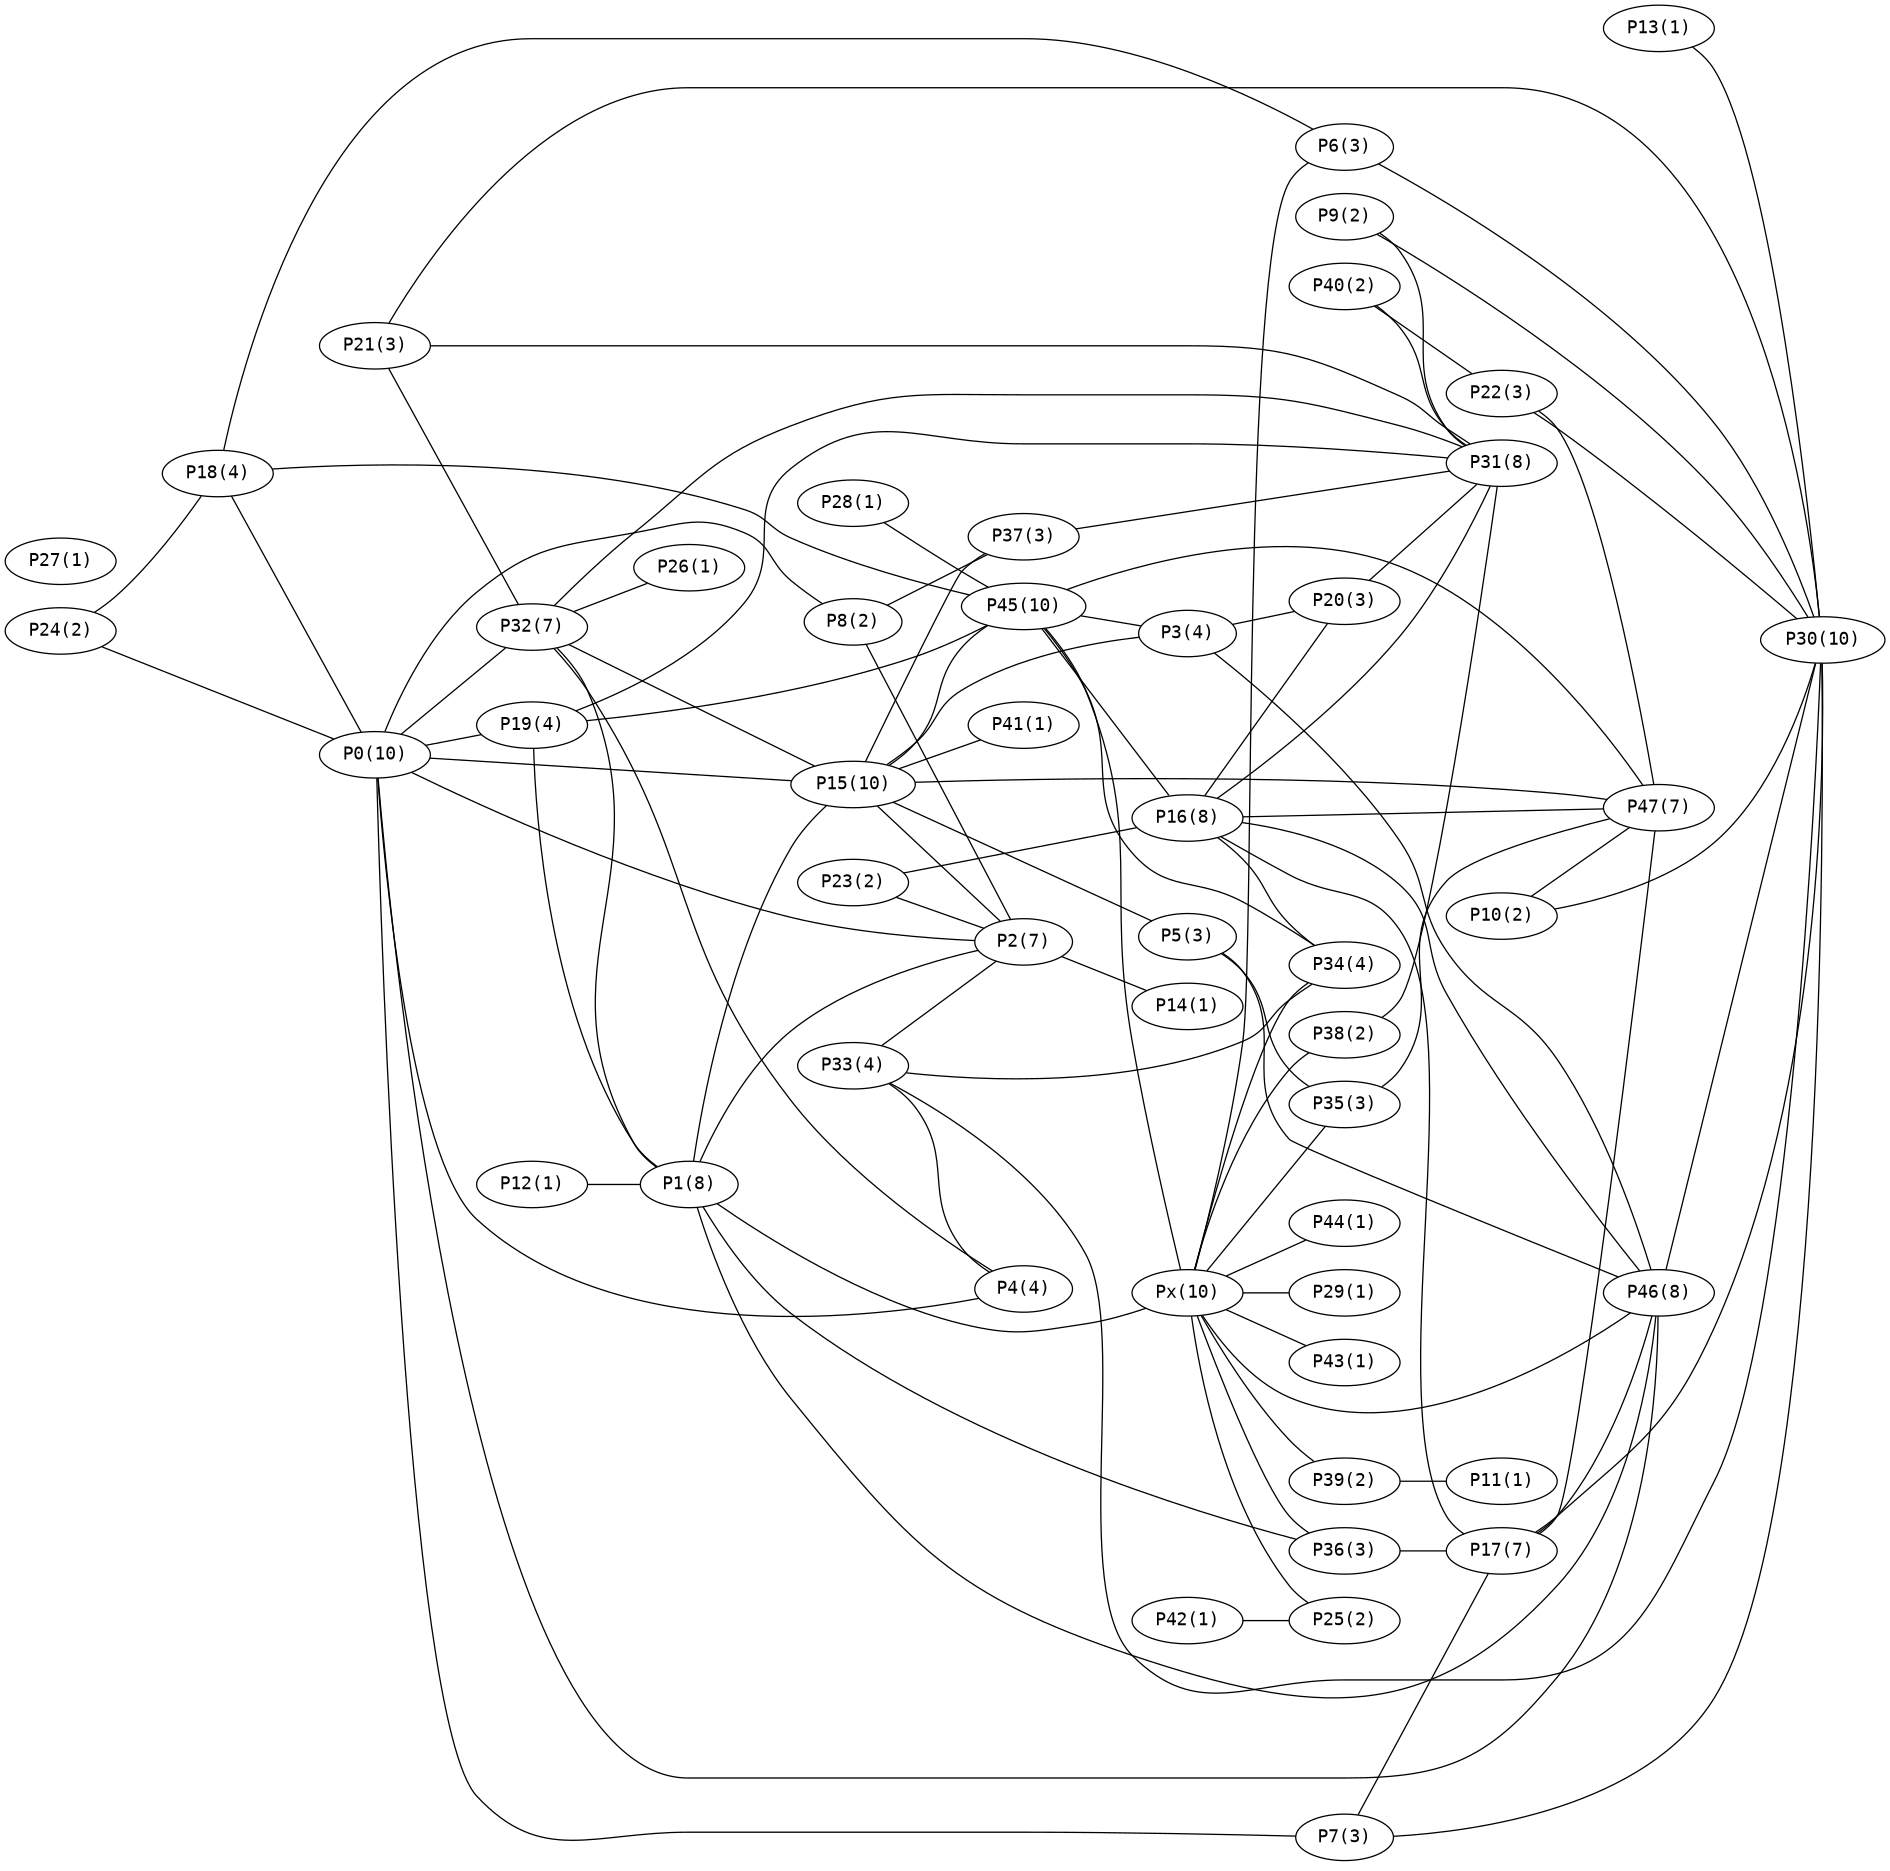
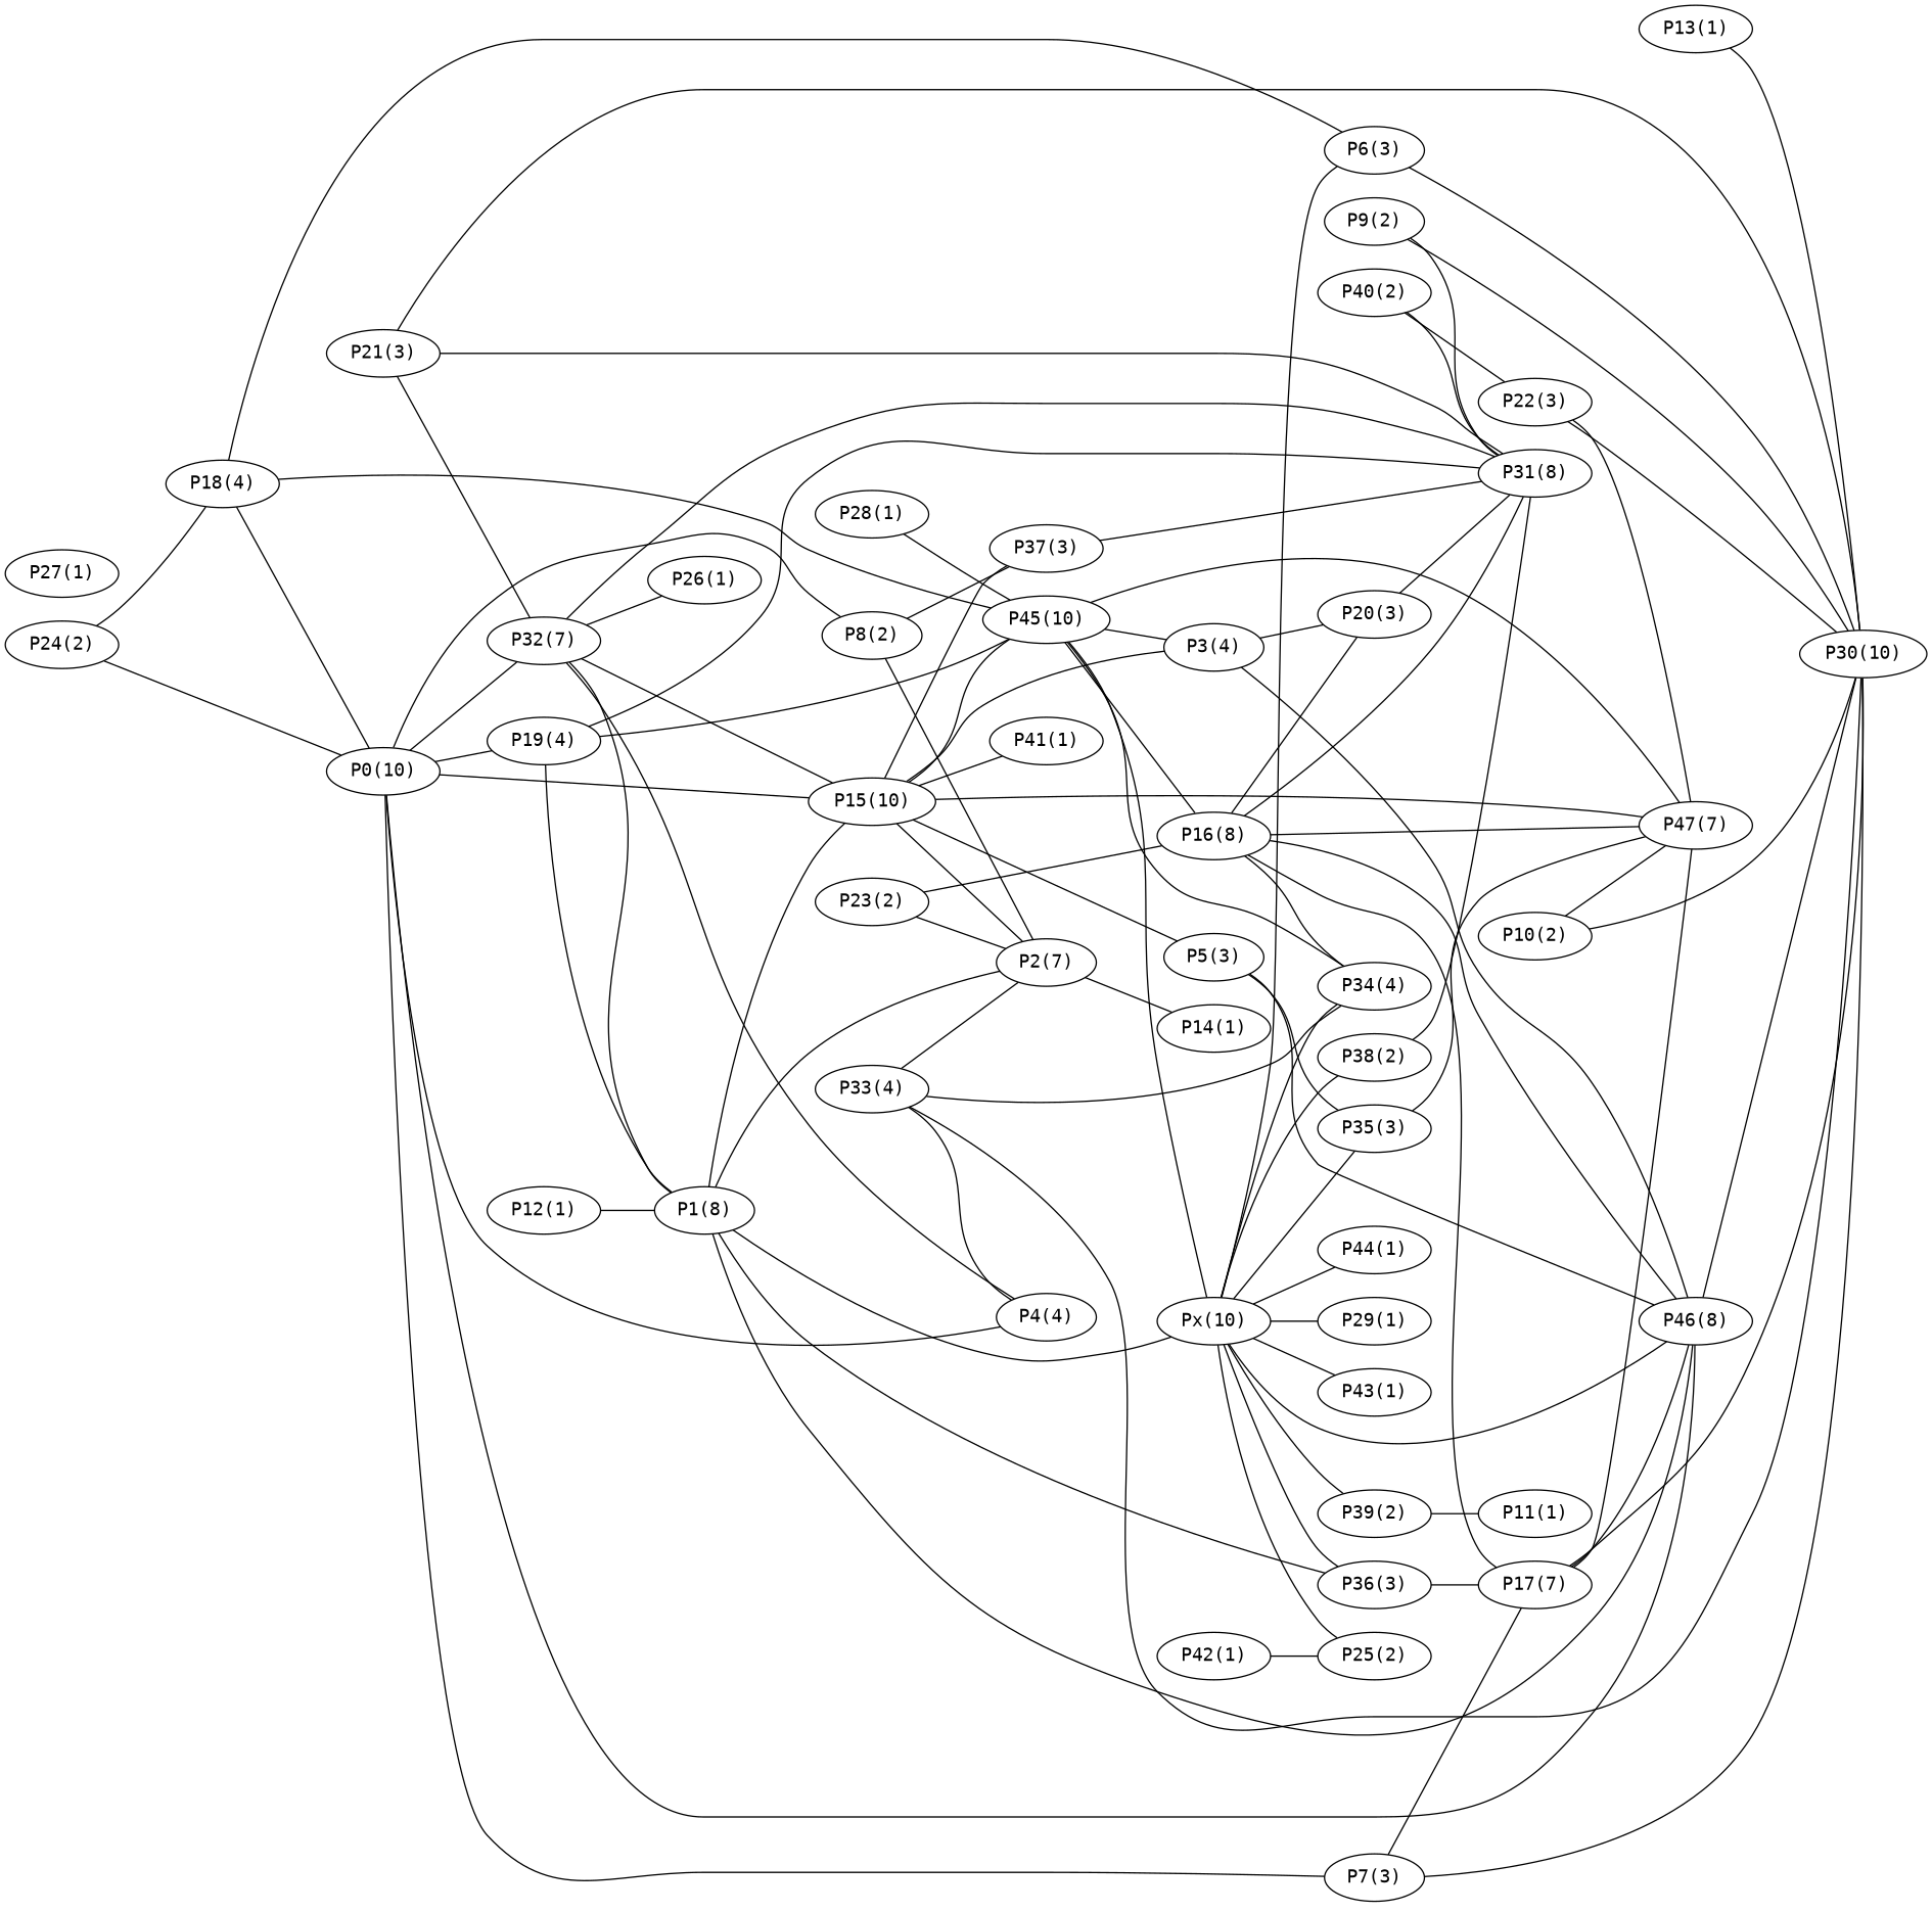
  graph {
    fontname="DejaVu Sans Mono"
    rankdir=LR
    node [fontname="DejaVu Sans Mono"]
    edge [fontname="DejaVu Sans Mono"]
    "Px(10)"
    "P36(3)"
    "P6(3)"
    "P25(2)"
    "P43(1)"
    "P44(1)"
    "P38(2)"
    "P39(2)"
    "P34(4)"
    "P35(3)"
    "P29(1)"
    "P17(7)"
    "P30(10)"
    "P31(8)"
    "P11(1)"
    "P47(7)"
    "P46(8)"
    "P12(1)"
    "P1(8)"
    "P2(7)"
    "P15(10)"
    "P14(1)"
    "P0(10)"
    "P37(3)"
    "P45(10)"
    "P3(4)"
    "P41(1)"
    "P5(3)"
    "P24(2)"
    "P18(4)"
    "P32(7)"
    "P19(4)"
    "P7(3)"
    "P8(2)"
    "P4(4)"
    "P26(1)"
    "P16(8)"
    "P42(1)"
    "P20(3)"
    "P27(1)"
    "P28(1)"
    "P21(3)"
    "P9(2)"
    "P40(2)"
    "P22(3)"
    "P10(2)"
    "P23(2)"
    "P33(4)"
    "P13(1)"
    "Px(10)" -- "P36(3)"
    "Px(10)" -- "P6(3)"
    "Px(10)" -- "P25(2)"
    "Px(10)" -- "P43(1)"
    "Px(10)" -- "P44(1)"
    "Px(10)" -- "P38(2)"
    "Px(10)" -- "P39(2)"
    "Px(10)" -- "P34(4)"
    "Px(10)" -- "P35(3)"
    "Px(10)" -- "P29(1)"
    "P36(3)" -- "P17(7)"
    "P6(3)" -- "P30(10)"
    "P38(2)" -- "P31(8)"
    "P39(2)" -- "P11(1)"
    "P35(3)" -- "P47(7)"
    "P17(7)" -- "P30(10)"
    "P17(7)" -- "P47(7)"
    "P17(7)" -- "P46(8)"
    "P46(8)" -- "Px(10)"
    "P46(8)" -- "P30(10)"
    "P12(1)" -- "P1(8)"
    "P1(8)" -- "Px(10)"
    "P1(8)" -- "P36(3)"
    "P1(8)" -- "P46(8)"
    "P1(8)" -- "P2(7)"
    "P1(8)" -- "P15(10)"
    "P2(7)" -- "P14(1)"
    "P15(10)" -- "P47(7)"
    "P15(10)" -- "P2(7)"
    "P15(10)" -- "P0(10)"
    "P15(10)" -- "P37(3)"
    "P15(10)" -- "P45(10)"
    "P15(10)" -- "P3(4)"
    "P15(10)" -- "P41(1)"
    "P15(10)" -- "P5(3)"
    "P0(10)" -- "P46(8)"
-   "P0(10)" -- "P2(7)"
    "P0(10)" -- "P32(7)"
    "P0(10)" -- "P19(4)"
    "P0(10)" -- "P7(3)"
    "P0(10)" -- "P8(2)"
    "P0(10)" -- "P4(4)"
    "P37(3)" -- "P31(8)"
    "P45(10)" -- "Px(10)"
    "P45(10)" -- "P34(4)"
    "P45(10)" -- "P47(7)"
    "P45(10)" -- "P3(4)"
    "P45(10)" -- "P16(8)"
    "P3(4)" -- "P46(8)"
    "P3(4)" -- "P20(3)"
    "P5(3)" -- "P35(3)"
    "P5(3)" -- "P46(8)"
    "P24(2)" -- "P0(10)"
    "P24(2)" -- "P18(4)"
    "P18(4)" -- "P6(3)"
    "P18(4)" -- "P0(10)"
    "P18(4)" -- "P45(10)"
    "P32(7)" -- "P31(8)"
    "P32(7)" -- "P1(8)"
    "P32(7)" -- "P15(10)"
    "P32(7)" -- "P4(4)"
    "P32(7)" -- "P26(1)"
    "P19(4)" -- "P31(8)"
    "P19(4)" -- "P1(8)"
    "P19(4)" -- "P45(10)"
    "P7(3)" -- "P17(7)"
    "P7(3)" -- "P30(10)"
    "P8(2)" -- "P2(7)"
    "P8(2)" -- "P37(3)"
    "P16(8)" -- "P34(4)"
    "P16(8)" -- "P17(7)"
    "P16(8)" -- "P31(8)"
    "P16(8)" -- "P47(7)"
    "P16(8)" -- "P46(8)"
    "P16(8)" -- "P20(3)"
    "P42(1)" -- "P25(2)"
    "P20(3)" -- "P31(8)"
    "P28(1)" -- "P45(10)"
    "P21(3)" -- "P30(10)"
    "P21(3)" -- "P31(8)"
    "P21(3)" -- "P32(7)"
    "P9(2)" -- "P30(10)"
    "P9(2)" -- "P31(8)"
    "P40(2)" -- "P31(8)"
    "P40(2)" -- "P22(3)"
    "P22(3)" -- "P30(10)"
    "P22(3)" -- "P47(7)"
    "P10(2)" -- "P30(10)"
    "P10(2)" -- "P47(7)"
    "P23(2)" -- "P2(7)"
    "P23(2)" -- "P16(8)"
    "P33(4)" -- "P34(4)"
    "P33(4)" -- "P30(10)"
    "P33(4)" -- "P2(7)"
    "P33(4)" -- "P4(4)"
    "P13(1)" -- "P30(10)"
  }
